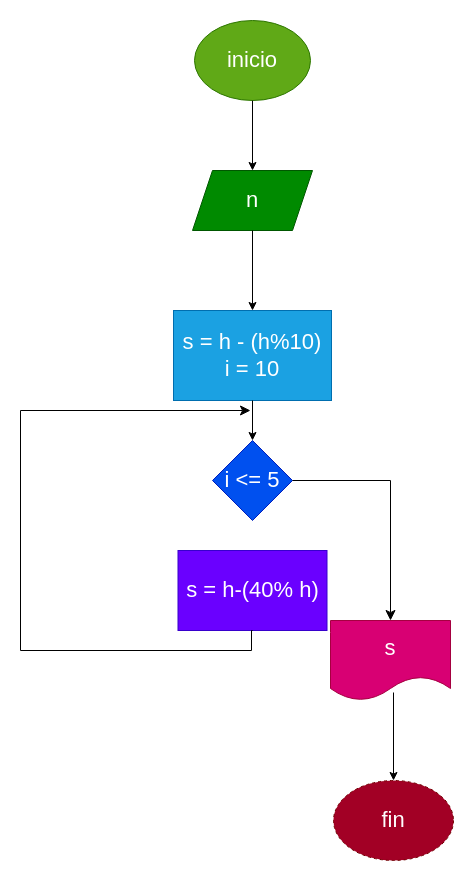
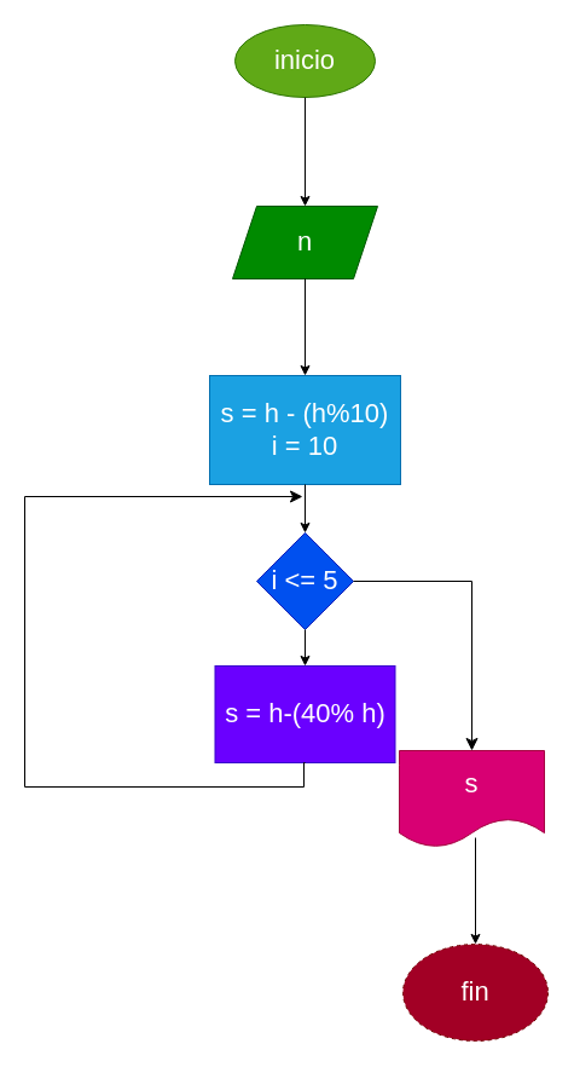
  <mxCell id="0" />
  <mxCell id="1" parent="0" />
- <mxCell id="2" value="&lt;font style=&quot;font-size: 22px;&quot;&gt;inicio&lt;/font&gt;" style="ellipse;whiteSpace=wrap;html=1;fillColor=#60a917;fontColor=#ffffff;strokeColor=#2D7600;" parent="1" vertex="1"><mxGeometry x="194" y="20" width="116" height="80" as="geometry" /></mxCell>
+ <mxCell id="2" value="&lt;font style=&quot;font-size: 22px;&quot;&gt;inicio&lt;/font&gt;" style="ellipse;whiteSpace=wrap;html=1;fillColor=#60a917;fontColor=#ffffff;strokeColor=#2D7600;" parent="1" vertex="1"><mxGeometry x="194" y="20" width="116" height="60" as="geometry" /></mxCell>
  <mxCell id="3" value="" style="edgeStyle=none;orthogonalLoop=1;jettySize=auto;html=1;fontSize=22;exitX=0.5;exitY=1;exitDx=0;exitDy=0;entryX=0.5;entryY=0;entryDx=0;entryDy=0;" parent="1" source="2" target="4" edge="1"><mxGeometry width="100" relative="1" as="geometry"><mxPoint x="230" y="140" as="sourcePoint" /><mxPoint x="252" y="170" as="targetPoint" /><Array as="points" /></mxGeometry></mxCell>
  <mxCell id="4" value="n" style="shape=parallelogram;perimeter=parallelogramPerimeter;whiteSpace=wrap;html=1;fixedSize=1;fontSize=22;fillColor=#008a00;fontColor=#ffffff;strokeColor=#005700;" parent="1" vertex="1"><mxGeometry x="192" y="170" width="120" height="60" as="geometry" /></mxCell>
  <mxCell id="5" value="" style="edgeStyle=none;orthogonalLoop=1;jettySize=auto;html=1;fontSize=22;exitX=0.5;exitY=1;exitDx=0;exitDy=0;entryX=0.5;entryY=0;entryDx=0;entryDy=0;" parent="1" source="4" target="6" edge="1"><mxGeometry width="100" relative="1" as="geometry"><mxPoint x="170" y="310" as="sourcePoint" /><mxPoint x="252" y="310" as="targetPoint" /><Array as="points" /></mxGeometry></mxCell>
  <mxCell id="6" value="s = h - (h%10)&lt;br&gt;i = 10" style="whiteSpace=wrap;html=1;fontSize=22;fillColor=#1ba1e2;fontColor=#ffffff;strokeColor=#006EAF;" parent="1" vertex="1"><mxGeometry x="173" y="310" width="158" height="90" as="geometry" /></mxCell>
  <mxCell id="7" value="" style="edgeStyle=none;orthogonalLoop=1;jettySize=auto;html=1;fontSize=22;exitX=0.5;exitY=1;exitDx=0;exitDy=0;entryX=0.5;entryY=0;entryDx=0;entryDy=0;" parent="1" source="6" target="8" edge="1"><mxGeometry width="100" relative="1" as="geometry"><mxPoint x="160" y="500" as="sourcePoint" /><mxPoint x="252" y="450" as="targetPoint" /><Array as="points" /></mxGeometry></mxCell>
  <mxCell id="8" value="i &amp;lt;= 5" style="rhombus;whiteSpace=wrap;html=1;fontSize=22;fillColor=#0050ef;fontColor=#ffffff;strokeColor=#001DBC;" parent="1" vertex="1"><mxGeometry x="212" y="440" width="80" height="80" as="geometry" /></mxCell>
+ <mxCell id="9" value="" style="edgeStyle=none;orthogonalLoop=1;jettySize=auto;html=1;fontSize=22;exitX=0.5;exitY=1;exitDx=0;exitDy=0;entryX=0.5;entryY=0;entryDx=0;entryDy=0;" parent="1" source="8" target="10" edge="1"><mxGeometry width="100" relative="1" as="geometry"><mxPoint x="110" y="610" as="sourcePoint" /><mxPoint x="250" y="560" as="targetPoint" /><Array as="points" /></mxGeometry></mxCell>
  <mxCell id="10" value="s = h-(40% h)" style="whiteSpace=wrap;html=1;fontSize=22;fillColor=#6a00ff;fontColor=#ffffff;strokeColor=#3700CC;" parent="1" vertex="1"><mxGeometry x="177.5" y="550" width="149" height="80" as="geometry" /></mxCell>
  <mxCell id="11" value="" style="edgeStyle=segmentEdgeStyle;endArrow=classic;html=1;curved=0;rounded=0;endSize=8;startSize=8;sourcePerimeterSpacing=0;targetPerimeterSpacing=0;fontSize=22;exitX=0.5;exitY=1;exitDx=0;exitDy=0;" parent="1" source="10" edge="1"><mxGeometry width="100" relative="1" as="geometry"><mxPoint x="-30" y="570" as="sourcePoint" /><mxPoint x="250" y="410" as="targetPoint" /><Array as="points"><mxPoint x="251" y="650" /><mxPoint x="20" y="650" /><mxPoint x="20" y="410" /></Array></mxGeometry></mxCell>
  <mxCell id="12" value="" style="edgeStyle=segmentEdgeStyle;endArrow=classic;html=1;curved=0;rounded=0;endSize=8;startSize=8;sourcePerimeterSpacing=0;targetPerimeterSpacing=0;fontSize=22;exitX=1;exitY=0.5;exitDx=0;exitDy=0;entryX=0.5;entryY=0;entryDx=0;entryDy=0;" parent="1" source="8" target="13" edge="1"><mxGeometry width="100" relative="1" as="geometry"><mxPoint x="460" y="520" as="sourcePoint" /><mxPoint x="390" y="650" as="targetPoint" /><Array as="points"><mxPoint x="390" y="480" /></Array></mxGeometry></mxCell>
  <mxCell id="13" value="s" style="shape=document;whiteSpace=wrap;html=1;boundedLbl=1;fontSize=22;fillColor=#d80073;fontColor=#ffffff;strokeColor=#A50040;" parent="1" vertex="1"><mxGeometry x="330" y="620" width="120" height="80" as="geometry" /></mxCell>
  <mxCell id="14" value="" style="edgeStyle=none;orthogonalLoop=1;jettySize=auto;html=1;fontSize=22;exitX=0.525;exitY=0.9;exitDx=0;exitDy=0;exitPerimeter=0;entryX=0.5;entryY=0;entryDx=0;entryDy=0;" parent="1" source="13" target="15" edge="1"><mxGeometry width="100" relative="1" as="geometry"><mxPoint x="290" y="840" as="sourcePoint" /><mxPoint x="390" y="770" as="targetPoint" /><Array as="points" /></mxGeometry></mxCell>
  <mxCell id="15" value="fin" style="ellipse;whiteSpace=wrap;html=1;fontSize=22;fillColor=#a20025;fontColor=#ffffff;strokeColor=#6F0000;dashed=1;" parent="1" vertex="1"><mxGeometry x="333" y="780" width="120" height="80" as="geometry" /></mxCell>
